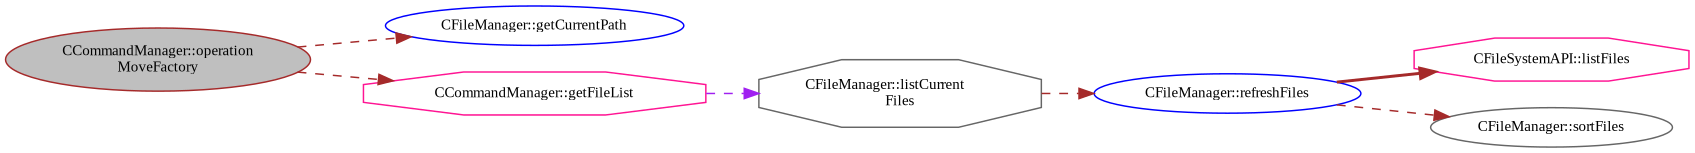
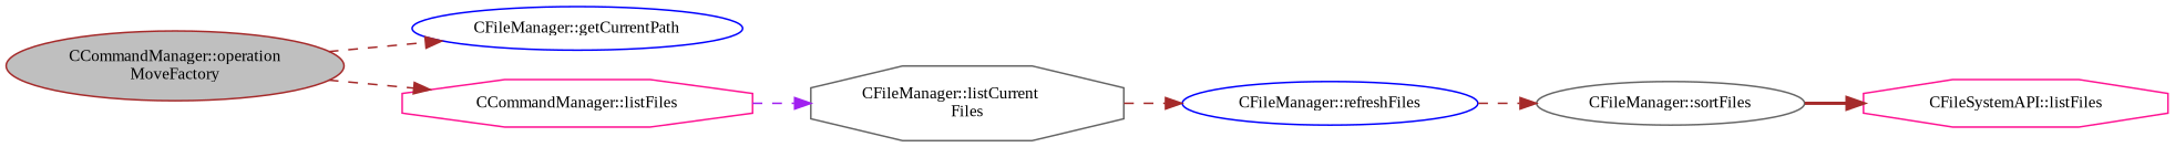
  digraph {
    fontname="Liberation Serif"
    rankdir=LR
    node [color=blue fillcolor=white fontname="Liberation Serif" fontsize=10 shape=ellipse style=filled]
    edge [color=brown fontname="Liberation Serif" fontsize=10 labelfontname=Helvetica labelfontsize=10 style=dashed]
    n1 [color=brown fillcolor=grey75 fontcolor=black height=0.2 label="CCommandManager::operation\lMoveFactory" width=0.4]
    n2 [height=0.2 label="CFileManager::getCurrentPath" width=0.4]
-   n3 [color=deeppink height=0.2 label="CCommandManager::getFileList" shape=octagon width=0.4]
+   n3 [color=deeppink height=0.2 label="CCommandManager::listFiles" shape=octagon width=0.4]
    n4 [color=gray40 height=0.2 label="CFileManager::listCurrent\lFiles" shape=octagon width=0.4]
    n5 [height=0.2 label="CFileManager::refreshFiles" width=0.4]
    n6 [color=deeppink height=0.2 label="CFileSystemAPI::listFiles" shape=octagon width=0.4]
    n7 [color=gray40 height=0.2 label="CFileManager::sortFiles" width=0.4]
    n1 -> n2
    n1 -> n3
    n3 -> n4 [color=purple]
    n4 -> n5
-   n5 -> n6 [style=bold]
+   n7 -> n6 [style=bold]
    n5 -> n7
  }
